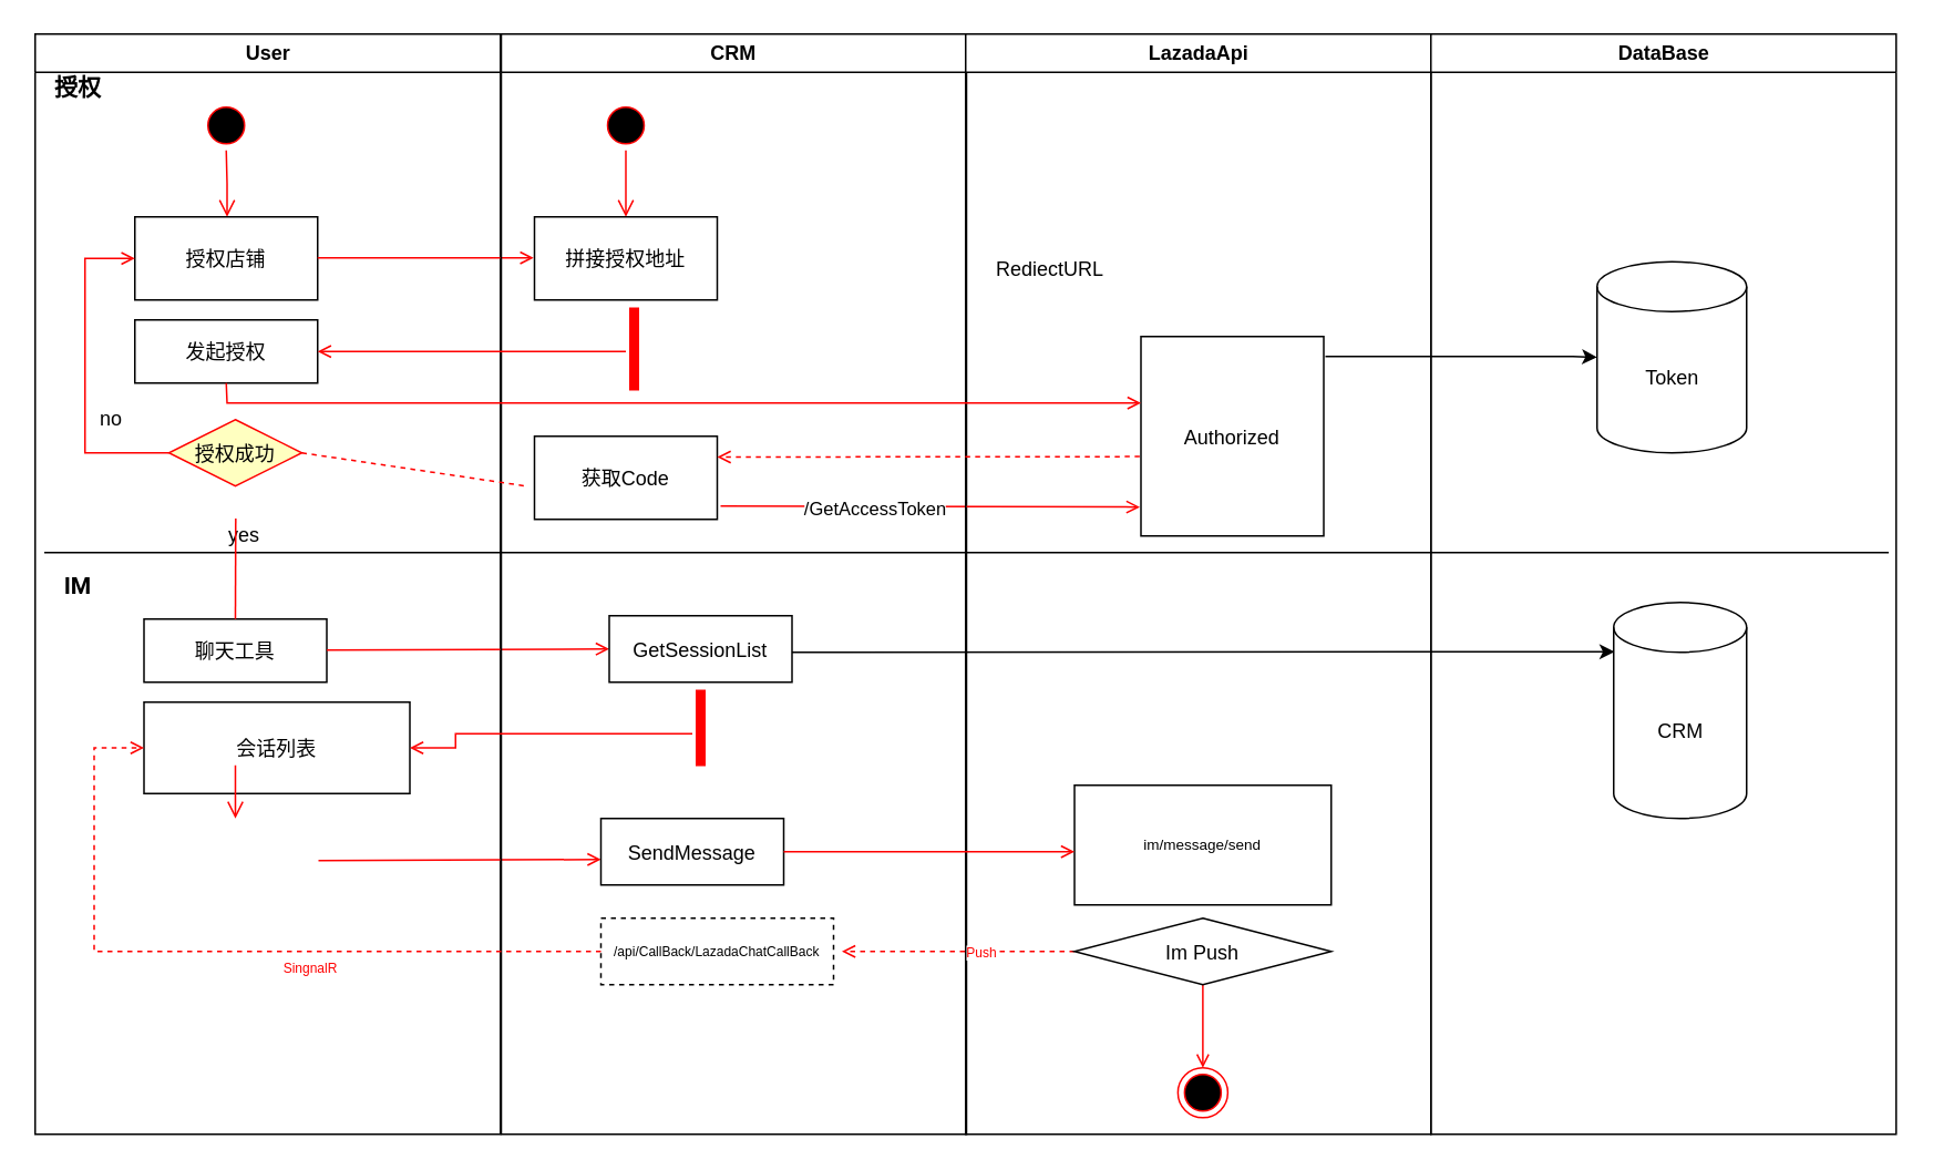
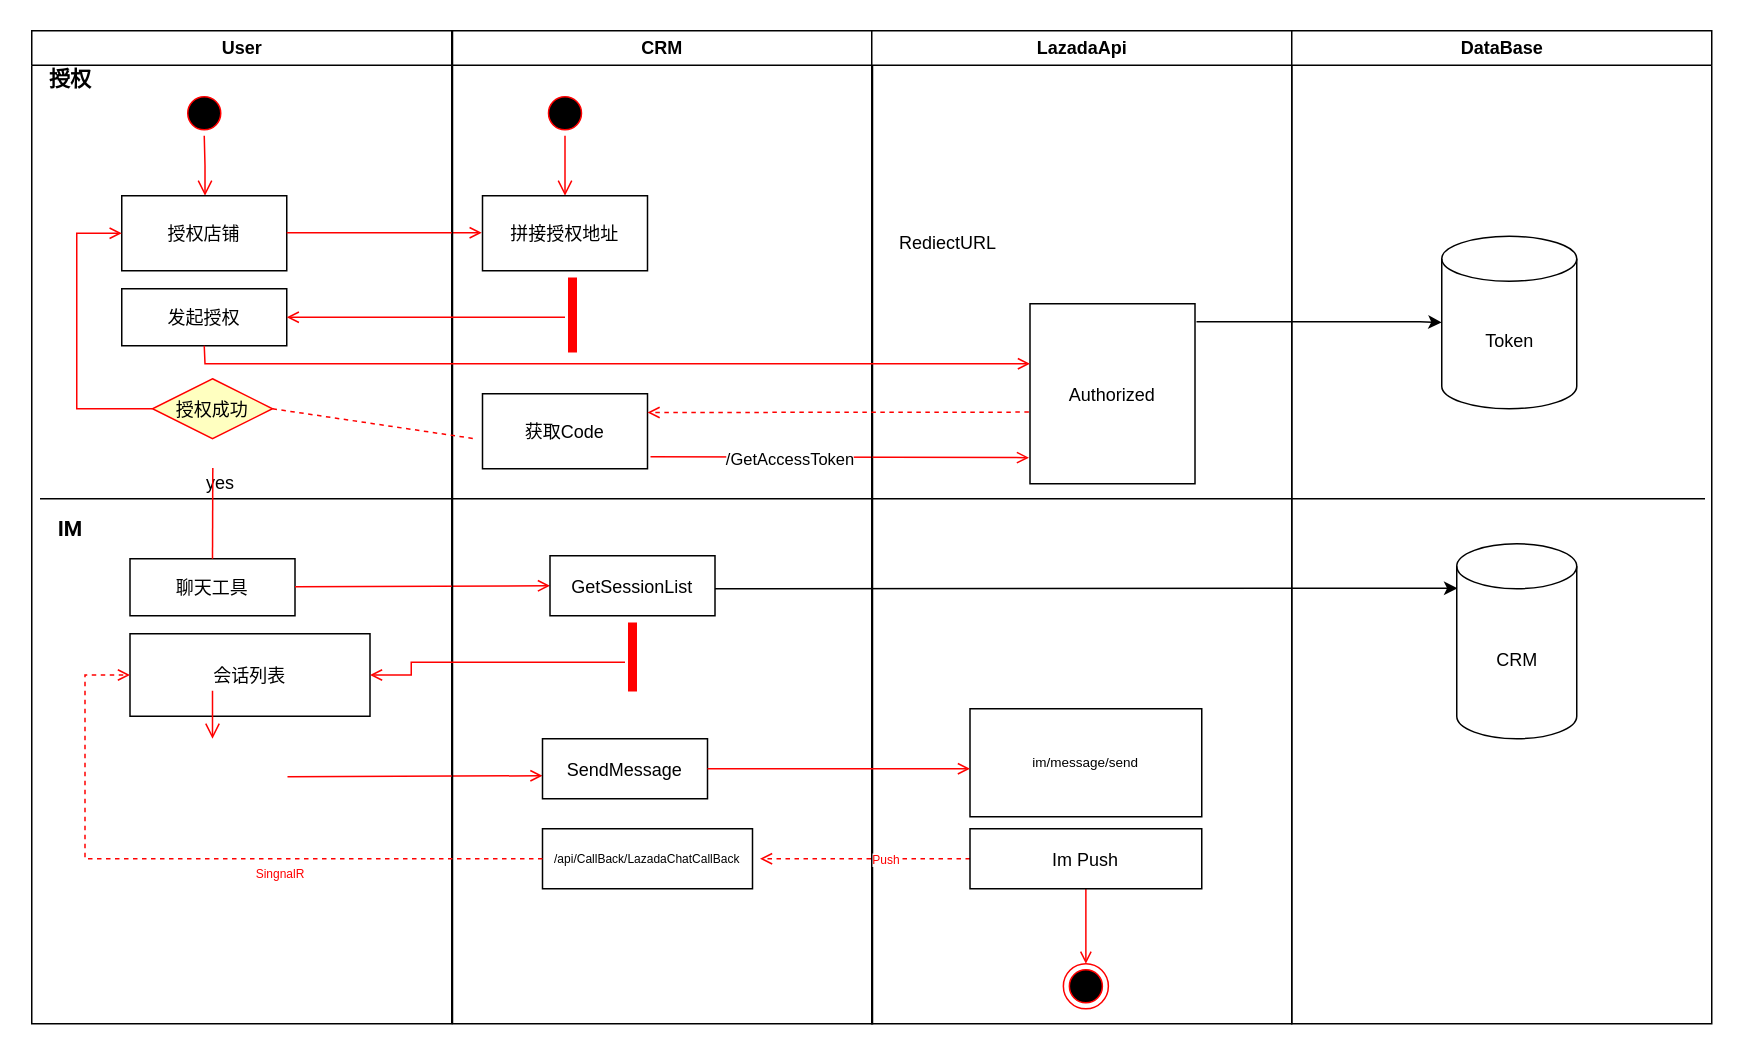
  <mxCell id="0" />
  <mxCell id="1" parent="0" />
  <mxCell id="2" value="User" style="swimlane;whiteSpace=wrap" parent="1" vertex="1"><mxGeometry x="20.5" y="20" width="280" height="662" as="geometry" /></mxCell>
  <mxCell id="3" value="" style="ellipse;shape=startState;fillColor=#000000;strokeColor=#ff0000;" parent="2" vertex="1"><mxGeometry x="100" y="40" width="30" height="30" as="geometry" /></mxCell>
  <mxCell id="4" value="" style="edgeStyle=elbowEdgeStyle;elbow=horizontal;verticalAlign=bottom;endArrow=open;endSize=8;strokeColor=#FF0000;endFill=1;rounded=0" parent="2" source="3" target="5" edge="1"><mxGeometry x="100" y="40" as="geometry"><mxPoint x="115" y="110" as="targetPoint" /></mxGeometry></mxCell>
  <mxCell id="5" value="授权店铺" style="" parent="2" vertex="1"><mxGeometry x="60" y="110" width="110" height="50" as="geometry" /></mxCell>
  <mxCell id="6" value="发起授权" style="" parent="2" vertex="1"><mxGeometry x="60" y="172" width="110" height="38" as="geometry" /></mxCell>
  <mxCell id="7" value="聊天工具" style="" parent="2" vertex="1"><mxGeometry x="65.5" y="352" width="110" height="38" as="geometry" /></mxCell>
  <mxCell id="8" value="" style="edgeStyle=elbowEdgeStyle;elbow=horizontal;strokeColor=#FF0000;endArrow=open;endFill=1;rounded=0;exitX=0;exitY=0.5;exitDx=0;exitDy=0;" parent="2" source="10" target="5" edge="1"><mxGeometry width="100" height="100" relative="1" as="geometry"><mxPoint x="160" y="290" as="sourcePoint" /><mxPoint x="260" y="190" as="targetPoint" /><Array as="points"><mxPoint x="30" y="252" /><mxPoint x="30" y="250" /></Array></mxGeometry></mxCell>
  <mxCell id="9" value="" style="endArrow=open;strokeColor=#FF0000;endFill=1;rounded=0" parent="2" edge="1"><mxGeometry relative="1" as="geometry"><mxPoint x="170" y="134.66" as="sourcePoint" /><mxPoint x="300" y="134.66" as="targetPoint" /></mxGeometry></mxCell>
  <mxCell id="10" value="授权成功" style="rhombus;fillColor=#ffffc0;strokeColor=#ff0000;" parent="2" vertex="1"><mxGeometry x="80.5" y="232" width="80" height="40" as="geometry" /></mxCell>
  <mxCell id="11" value="&lt;font face=&quot;roboto, helvetica neue, helvetica, droid sans, arial, sans-serif&quot;&gt;&lt;span style=&quot;font-size: 14px ; background-color: rgb(255 , 255 , 255)&quot;&gt;&lt;b&gt;IM&lt;/b&gt;&lt;/span&gt;&lt;/font&gt;" style="text;html=1;align=center;verticalAlign=middle;resizable=0;points=[];autosize=1;strokeColor=none;" parent="2" vertex="1"><mxGeometry x="10.5" y="322" width="30" height="20" as="geometry" /></mxCell>
  <mxCell id="12" value="会话列表" style="" parent="2" vertex="1"><mxGeometry x="65.5" y="402" width="160" height="55" as="geometry" /></mxCell>
  <mxCell id="13" value="" style="endArrow=open;strokeColor=#FF0000;endFill=1;rounded=0;entryX=0;entryY=0.5;entryDx=0;entryDy=0;" parent="2" target="20" edge="1"><mxGeometry relative="1" as="geometry"><mxPoint x="175.5" y="370.66" as="sourcePoint" /><mxPoint x="305.5" y="370.66" as="targetPoint" /></mxGeometry></mxCell>
  <mxCell id="14" value="" style="edgeStyle=elbowEdgeStyle;elbow=horizontal;verticalAlign=bottom;endArrow=open;endSize=8;strokeColor=#FF0000;endFill=1;rounded=0;exitX=0.34;exitY=-0.024;exitDx=0;exitDy=0;exitPerimeter=0;" parent="2" edge="1"><mxGeometry x="-54.71" y="70.48" as="geometry"><mxPoint x="120.5" y="472" as="targetPoint" /><mxPoint x="120.49" y="440.0" as="sourcePoint" /></mxGeometry></mxCell>
  <mxCell id="15" value="" style="endArrow=open;strokeColor=#FF0000;endFill=1;rounded=0;entryX=0;entryY=0.5;entryDx=0;entryDy=0;" parent="2" edge="1"><mxGeometry relative="1" as="geometry"><mxPoint x="170.5" y="497.32" as="sourcePoint" /><mxPoint x="340.5" y="496.66" as="targetPoint" /></mxGeometry></mxCell>
  <mxCell id="16" value="CRM" style="swimlane;whiteSpace=wrap" parent="1" vertex="1"><mxGeometry x="301" y="20" width="280" height="662" as="geometry" /></mxCell>
  <mxCell id="17" value="" style="ellipse;shape=startState;fillColor=#000000;strokeColor=#ff0000;" parent="16" vertex="1"><mxGeometry x="60" y="40" width="30" height="30" as="geometry" /></mxCell>
  <mxCell id="18" value="" style="edgeStyle=elbowEdgeStyle;elbow=horizontal;verticalAlign=bottom;endArrow=open;endSize=8;strokeColor=#FF0000;endFill=1;rounded=0" parent="16" source="17" target="19" edge="1"><mxGeometry x="40" y="20" as="geometry"><mxPoint x="55" y="90" as="targetPoint" /></mxGeometry></mxCell>
  <mxCell id="19" value="拼接授权地址" style="" parent="16" vertex="1"><mxGeometry x="20" y="110" width="110" height="50" as="geometry" /></mxCell>
  <mxCell id="20" value="GetSessionList" style="" parent="16" vertex="1"><mxGeometry x="65" y="350" width="110" height="40" as="geometry" /></mxCell>
  <mxCell id="21" value="" style="whiteSpace=wrap;strokeColor=#FF0000;fillColor=#FF0000" parent="16" vertex="1"><mxGeometry x="117.5" y="395" width="5" height="45" as="geometry" /></mxCell>
  <mxCell id="22" value="" style="endArrow=open;strokeColor=#FF0000;endFill=1;rounded=0;entryX=1;entryY=0.5;entryDx=0;entryDy=0;" parent="16" target="6" edge="1"><mxGeometry relative="1" as="geometry"><mxPoint x="75" y="191" as="sourcePoint" /><mxPoint x="60" y="192.0" as="targetPoint" /></mxGeometry></mxCell>
  <mxCell id="23" value="获取Code" style="" parent="16" vertex="1"><mxGeometry x="20" y="242" width="110" height="50" as="geometry" /></mxCell>
  <mxCell id="24" value="" style="endArrow=open;strokeColor=#FF0000;endFill=1;rounded=0;entryX=-0.006;entryY=0.855;entryDx=0;entryDy=0;entryPerimeter=0;" parent="16" target="35" edge="1"><mxGeometry relative="1" as="geometry"><mxPoint x="132" y="284.0" as="sourcePoint" /><mxPoint x="377" y="284" as="targetPoint" /></mxGeometry></mxCell>
  <mxCell id="25" value="/GetAccessToken" style="edgeLabel;html=1;align=center;verticalAlign=middle;resizable=0;points=[];" parent="24" vertex="1" connectable="0"><mxGeometry x="-0.126" relative="1" as="geometry"><mxPoint x="-17" y="1" as="offset" /></mxGeometry></mxCell>
  <mxCell id="26" value="SendMessage" style="" parent="16" vertex="1"><mxGeometry x="60" y="472" width="110" height="40" as="geometry" /></mxCell>
- <mxCell id="27" value="/api/CallBack/LazadaChatCallBack" style="fontSize=8;dashed=1;" parent="16" vertex="1"><mxGeometry x="60" y="532" width="140" height="40" as="geometry" /></mxCell>
+ <mxCell id="27" value="/api/CallBack/LazadaChatCallBack" style="fontSize=8;" parent="16" vertex="1"><mxGeometry x="60" y="532" width="140" height="40" as="geometry" /></mxCell>
  <mxCell id="28" value="" style="endArrow=open;strokeColor=#FF0000;endFill=1;rounded=0;exitX=0;exitY=0.5;exitDx=0;exitDy=0;dashed=1;" parent="16" source="38" edge="1"><mxGeometry relative="1" as="geometry"><mxPoint x="347.95" y="551.66" as="sourcePoint" /><mxPoint x="205" y="552" as="targetPoint" /></mxGeometry></mxCell>
  <mxCell id="29" value="&lt;font color=&quot;#ff0000&quot;&gt;Push&lt;/font&gt;" style="edgeLabel;html=1;align=center;verticalAlign=middle;resizable=0;points=[];fontSize=8;" parent="28" vertex="1" connectable="0"><mxGeometry x="-0.183" relative="1" as="geometry"><mxPoint as="offset" /></mxGeometry></mxCell>
  <mxCell id="30" value="" style="endArrow=classic;html=1;rounded=0;entryX=0.006;entryY=0.228;entryDx=0;entryDy=0;entryPerimeter=0;" edge="1" parent="16" target="53"><mxGeometry width="50" height="50" relative="1" as="geometry"><mxPoint x="175" y="372" as="sourcePoint" /><mxPoint x="685" y="372" as="targetPoint" /></mxGeometry></mxCell>
  <mxCell id="31" value="LazadaApi" style="swimlane;whiteSpace=wrap" parent="1" vertex="1"><mxGeometry x="580.5" y="20" width="280" height="662" as="geometry" /></mxCell>
  <mxCell id="32" value="im/message/send" style="fontSize=9;" parent="31" vertex="1"><mxGeometry x="65.5" y="452" width="154.5" height="72" as="geometry" /></mxCell>
  <mxCell id="33" value="" style="ellipse;shape=endState;fillColor=#000000;strokeColor=#ff0000" parent="31" vertex="1"><mxGeometry x="127.75" y="622" width="30" height="30" as="geometry" /></mxCell>
  <mxCell id="34" value="" style="endArrow=open;strokeColor=#FF0000;endFill=1;rounded=0;exitX=0.5;exitY=1;exitDx=0;exitDy=0;" parent="31" source="38" target="33" edge="1"><mxGeometry relative="1" as="geometry" /></mxCell>
  <mxCell id="35" value="Authorized" style="" parent="31" vertex="1"><mxGeometry x="105.5" y="182" width="110" height="120" as="geometry" /></mxCell>
  <mxCell id="36" value="RediectURL" style="text;html=1;align=center;verticalAlign=middle;resizable=0;points=[];autosize=1;strokeColor=none;" parent="31" vertex="1"><mxGeometry x="10" y="132" width="80" height="20" as="geometry" /></mxCell>
  <mxCell id="37" value="" style="endArrow=open;strokeColor=#FF0000;endFill=1;rounded=0;exitX=1;exitY=0.5;exitDx=0;exitDy=0;" parent="31" source="26" edge="1"><mxGeometry relative="1" as="geometry"><mxPoint x="-104.5" y="492.66" as="sourcePoint" /><mxPoint x="65.5" y="492" as="targetPoint" /></mxGeometry></mxCell>
- <mxCell id="38" value="Im Push" style="rhombus;" parent="31" vertex="1"><mxGeometry x="65.5" y="532" width="154.5" height="40" as="geometry" /></mxCell>
- <mxCell id="39" value="no" style="text;html=1;align=center;verticalAlign=middle;resizable=0;points=[];autosize=1;strokeColor=none;" parent="1" vertex="1"><mxGeometry x="51" y="242" width="30" height="20" as="geometry" /></mxCell>
+ <mxCell id="38" value="Im Push" style="" parent="31" vertex="1"><mxGeometry x="65.5" y="532" width="154.5" height="40" as="geometry" /></mxCell>
  <mxCell id="40" value="" style="endArrow=open;strokeColor=#FF0000;endFill=1;rounded=0;exitX=0.5;exitY=1;exitDx=0;exitDy=0;" parent="1" source="6" edge="1"><mxGeometry relative="1" as="geometry"><mxPoint x="136" y="252" as="sourcePoint" /><mxPoint x="686" y="242" as="targetPoint" /><Array as="points"><mxPoint x="136" y="242" /><mxPoint x="686" y="242" /></Array></mxGeometry></mxCell>
  <mxCell id="41" value="" style="shape=line;strokeWidth=6;strokeColor=#ff0000;rotation=90" parent="1" vertex="1"><mxGeometry x="356" y="202" width="50" height="15" as="geometry" /></mxCell>
  <mxCell id="42" value="" style="endArrow=none;html=1;" parent="1" edge="1"><mxGeometry width="50" height="50" relative="1" as="geometry"><mxPoint x="26" y="332" as="sourcePoint" /><mxPoint x="1136" y="332" as="targetPoint" /></mxGeometry></mxCell>
  <mxCell id="43" value="&lt;span style=&quot;margin: 0px ; padding: 0px ; outline: none ; box-sizing: border-box ; word-break: break-word ; font-weight: bolder ; font-family: &amp;#34;roboto&amp;#34; , &amp;#34;helvetica neue&amp;#34; , &amp;#34;helvetica&amp;#34; , &amp;#34;droid sans&amp;#34; , &amp;#34;arial&amp;#34; , sans-serif ; font-size: 14px ; background-color: rgb(255 , 255 , 255)&quot;&gt;授权&lt;/span&gt;" style="text;html=1;align=center;verticalAlign=middle;resizable=0;points=[];autosize=1;strokeColor=none;" parent="1" vertex="1"><mxGeometry x="26" y="42" width="40" height="20" as="geometry" /></mxCell>
  <mxCell id="44" value="yes" style="text;html=1;align=center;verticalAlign=middle;resizable=0;points=[];autosize=1;strokeColor=none;" parent="1" vertex="1"><mxGeometry x="131" y="312" width="30" height="20" as="geometry" /></mxCell>
  <mxCell id="45" value="" style="endArrow=none;strokeColor=#FF0000;endFill=0;rounded=0;dashed=1;exitX=1;exitY=0.5;exitDx=0;exitDy=0;" parent="1" source="10" edge="1"><mxGeometry relative="1" as="geometry"><mxPoint x="398.121" y="405" as="sourcePoint" /><mxPoint x="316" y="292" as="targetPoint" /></mxGeometry></mxCell>
  <mxCell id="46" value="" style="edgeStyle=elbowEdgeStyle;elbow=horizontal;verticalAlign=bottom;endArrow=none;endSize=8;strokeColor=#FF0000;endFill=1;rounded=0;exitX=0.34;exitY=-0.024;exitDx=0;exitDy=0;exitPerimeter=0;entryX=0.5;entryY=0;entryDx=0;entryDy=0;" parent="1" source="44" target="7" edge="1"><mxGeometry x="110" y="50" as="geometry"><mxPoint x="145.69" y="140" as="targetPoint" /><mxPoint x="145.5" y="100" as="sourcePoint" /></mxGeometry></mxCell>
  <mxCell id="47" value="" style="edgeStyle=elbowEdgeStyle;elbow=horizontal;entryX=1;entryY=0.5;strokeColor=#FF0000;endArrow=open;endFill=1;rounded=0;entryDx=0;entryDy=0;" parent="1" target="12" edge="1"><mxGeometry width="100" height="100" relative="1" as="geometry"><mxPoint x="416" y="441" as="sourcePoint" /><mxPoint x="196" y="448.75" as="targetPoint" /><Array as="points"><mxPoint x="273.5" y="431.25" /></Array></mxGeometry></mxCell>
  <mxCell id="48" value="" style="edgeStyle=elbowEdgeStyle;elbow=horizontal;entryX=0;entryY=0.5;strokeColor=#FF0000;endArrow=open;endFill=1;rounded=0;entryDx=0;entryDy=0;exitX=0;exitY=0.5;exitDx=0;exitDy=0;dashed=1;" parent="1" source="27" target="12" edge="1"><mxGeometry width="100" height="100" relative="1" as="geometry"><mxPoint x="356" y="572" as="sourcePoint" /><mxPoint x="136" y="572" as="targetPoint" /><Array as="points"><mxPoint x="56" y="522" /></Array></mxGeometry></mxCell>
  <mxCell id="49" value="&lt;font color=&quot;#ff0000&quot;&gt;SingnalR&lt;/font&gt;" style="text;html=1;align=center;verticalAlign=middle;resizable=0;points=[];autosize=1;strokeColor=none;fontSize=8;" parent="1" vertex="1"><mxGeometry x="156" y="572" width="60" height="20" as="geometry" /></mxCell>
  <mxCell id="50" value="" style="endArrow=open;strokeColor=#FF0000;endFill=1;rounded=0;entryX=1;entryY=0.25;entryDx=0;entryDy=0;exitX=-0.007;exitY=0.602;exitDx=0;exitDy=0;exitPerimeter=0;dashed=1;" parent="1" source="35" target="23" edge="1"><mxGeometry relative="1" as="geometry"><mxPoint x="686" y="277" as="sourcePoint" /><mxPoint x="436" y="277" as="targetPoint" /></mxGeometry></mxCell>
  <mxCell id="51" value="DataBase" style="swimlane;whiteSpace=wrap" vertex="1" parent="1"><mxGeometry x="860.5" y="20" width="280" height="662" as="geometry" /></mxCell>
  <mxCell id="52" value="Token" style="shape=cylinder3;whiteSpace=wrap;html=1;boundedLbl=1;backgroundOutline=1;size=15;" vertex="1" parent="51"><mxGeometry x="100" y="137" width="90" height="115" as="geometry" /></mxCell>
  <mxCell id="53" value="CRM" style="shape=cylinder3;whiteSpace=wrap;html=1;boundedLbl=1;backgroundOutline=1;size=15;" vertex="1" parent="51"><mxGeometry x="110" y="342" width="80" height="130" as="geometry" /></mxCell>
  <mxCell id="54" value="" style="endArrow=classic;html=1;rounded=0;entryX=0;entryY=0.5;entryDx=0;entryDy=0;entryPerimeter=0;" edge="1" parent="1"><mxGeometry width="50" height="50" relative="1" as="geometry"><mxPoint x="797" y="214" as="sourcePoint" /><mxPoint x="960.5" y="214.5" as="targetPoint" /><Array as="points"><mxPoint x="946" y="214" /></Array></mxGeometry></mxCell>
